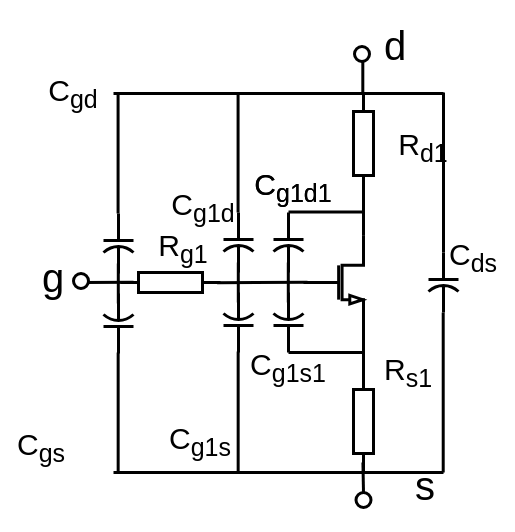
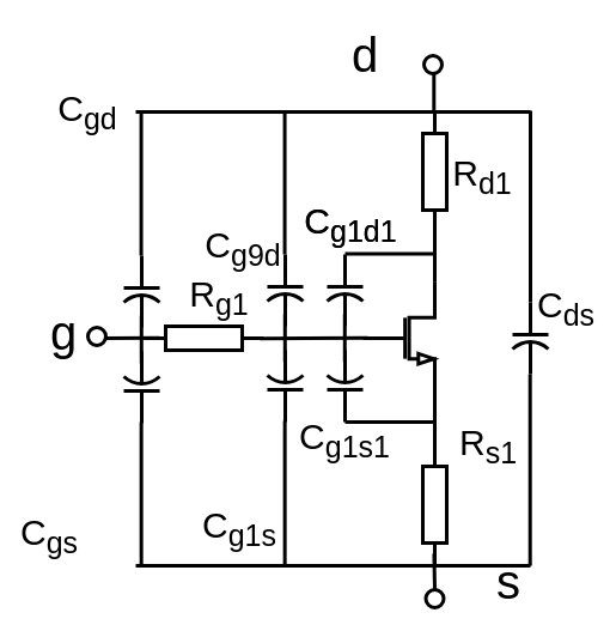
  <mxCell id="0" />
  <mxCell id="1" parent="0" />
  <mxCell id="2" value="" style="pointerEvents=1;verticalLabelPosition=bottom;shadow=0;dashed=0;align=center;html=1;verticalAlign=top;shape=mxgraph.electrical.resistors.resistor_1;direction=south;strokeWidth=3;" vertex="1" parent="1"><mxGeometry x="353" y="93" width="20" height="100" as="geometry" /></mxCell>
  <mxCell id="3" value="" style="verticalLabelPosition=bottom;shadow=0;dashed=0;align=center;html=1;verticalAlign=top;shape=mxgraph.electrical.transistors.nmos;pointerEvents=1;strokeWidth=3;" vertex="1" parent="1"><mxGeometry x="303" y="232" width="60" height="100" as="geometry" /></mxCell>
  <mxCell id="4" value="" style="pointerEvents=1;verticalLabelPosition=bottom;shadow=0;dashed=0;align=center;html=1;verticalAlign=top;shape=mxgraph.electrical.resistors.resistor_1;direction=south;strokeWidth=3;" vertex="1" parent="1"><mxGeometry x="353" y="371" width="20" height="100" as="geometry" /></mxCell>
  <mxCell id="5" value="" style="pointerEvents=1;verticalLabelPosition=bottom;shadow=0;dashed=0;align=center;html=1;verticalAlign=top;shape=mxgraph.electrical.resistors.resistor_1;direction=west;strokeWidth=3;" vertex="1" parent="1"><mxGeometry x="120" y="272" width="100" height="20" as="geometry" /></mxCell>
  <mxCell id="6" value="" style="pointerEvents=1;verticalLabelPosition=bottom;shadow=0;dashed=0;align=center;html=1;verticalAlign=top;shape=mxgraph.electrical.capacitors.capacitor_2;direction=south;strokeWidth=3;" vertex="1" parent="1"><mxGeometry x="273" y="212" width="30" height="60" as="geometry" /></mxCell>
  <mxCell id="7" value="" style="pointerEvents=1;verticalLabelPosition=bottom;shadow=0;dashed=0;align=center;html=1;verticalAlign=top;shape=mxgraph.electrical.capacitors.capacitor_2;direction=south;strokeWidth=3;" vertex="1" parent="1"><mxGeometry x="223" y="212" width="30" height="60" as="geometry" /></mxCell>
  <mxCell id="8" value="" style="pointerEvents=1;verticalLabelPosition=bottom;shadow=0;dashed=0;align=center;html=1;verticalAlign=top;shape=mxgraph.electrical.capacitors.capacitor_2;direction=north;strokeWidth=3;" vertex="1" parent="1"><mxGeometry x="273" y="292" width="30" height="60" as="geometry" /></mxCell>
  <mxCell id="9" value="" style="pointerEvents=1;verticalLabelPosition=bottom;shadow=0;dashed=0;align=center;html=1;verticalAlign=top;shape=mxgraph.electrical.capacitors.capacitor_2;direction=north;strokeWidth=3;" vertex="1" parent="1"><mxGeometry x="223" y="292" width="30" height="60" as="geometry" /></mxCell>
  <mxCell id="10" value="" style="endArrow=none;html=1;rounded=0;exitX=0.074;exitY=0.991;exitDx=0;exitDy=0;exitPerimeter=0;strokeWidth=3;" edge="1" parent="1"><mxGeometry width="50" height="50" relative="1" as="geometry"><mxPoint x="216.6" y="282.18" as="sourcePoint" /><mxPoint x="307" y="281.77" as="targetPoint" /></mxGeometry></mxCell>
  <mxCell id="11" value="" style="endArrow=none;html=1;rounded=0;exitX=0;exitY=0.5;exitDx=0;exitDy=0;exitPerimeter=0;strokeWidth=3;" edge="1" parent="1" source="8"><mxGeometry width="50" height="50" relative="1" as="geometry"><mxPoint x="313" y="402" as="sourcePoint" /><mxPoint x="363" y="352" as="targetPoint" /></mxGeometry></mxCell>
  <mxCell id="12" value="" style="endArrow=none;html=1;rounded=0;strokeWidth=3;" edge="1" parent="1"><mxGeometry width="50" height="50" relative="1" as="geometry"><mxPoint x="113" y="472" as="sourcePoint" /><mxPoint x="443" y="472" as="targetPoint" /></mxGeometry></mxCell>
  <mxCell id="13" value="" style="endArrow=none;html=1;rounded=0;strokeWidth=3;" edge="1" parent="1"><mxGeometry width="50" height="50" relative="1" as="geometry"><mxPoint x="363" y="323" as="sourcePoint" /><mxPoint x="363" y="373" as="targetPoint" /></mxGeometry></mxCell>
  <mxCell id="14" value="" style="endArrow=none;html=1;rounded=0;strokeWidth=3;" edge="1" parent="1"><mxGeometry width="50" height="50" relative="1" as="geometry"><mxPoint x="363" y="185" as="sourcePoint" /><mxPoint x="363" y="235" as="targetPoint" /></mxGeometry></mxCell>
  <mxCell id="15" value="" style="endArrow=none;html=1;rounded=0;exitX=0;exitY=0.5;exitDx=0;exitDy=0;exitPerimeter=0;strokeWidth=3;" edge="1" parent="1"><mxGeometry width="50" height="50" relative="1" as="geometry"><mxPoint x="288" y="211.43" as="sourcePoint" /><mxPoint x="363" y="211.43" as="targetPoint" /></mxGeometry></mxCell>
  <mxCell id="16" value="" style="endArrow=none;html=1;rounded=0;strokeWidth=3;" edge="1" parent="1"><mxGeometry width="50" height="50" relative="1" as="geometry"><mxPoint x="237.66" y="351" as="sourcePoint" /><mxPoint x="237.66" y="471" as="targetPoint" /></mxGeometry></mxCell>
  <mxCell id="17" value="" style="endArrow=none;html=1;rounded=0;strokeWidth=3;" edge="1" parent="1"><mxGeometry width="50" height="50" relative="1" as="geometry"><mxPoint x="237.58" y="92" as="sourcePoint" /><mxPoint x="237.58" y="212" as="targetPoint" /></mxGeometry></mxCell>
  <mxCell id="18" value="" style="endArrow=none;html=1;rounded=0;strokeWidth=3;" edge="1" parent="1"><mxGeometry width="50" height="50" relative="1" as="geometry"><mxPoint x="113" y="93" as="sourcePoint" /><mxPoint x="443" y="93" as="targetPoint" /></mxGeometry></mxCell>
  <mxCell id="19" value="" style="endArrow=none;html=1;rounded=0;strokeWidth=3;" edge="1" parent="1"><mxGeometry width="50" height="50" relative="1" as="geometry"><mxPoint x="237.8" y="302" as="sourcePoint" /><mxPoint x="237.8" y="262" as="targetPoint" /></mxGeometry></mxCell>
  <mxCell id="20" value="" style="endArrow=none;html=1;rounded=0;strokeWidth=3;" edge="1" parent="1"><mxGeometry width="50" height="50" relative="1" as="geometry"><mxPoint x="287.8" y="302" as="sourcePoint" /><mxPoint x="287.8" y="262" as="targetPoint" /></mxGeometry></mxCell>
  <mxCell id="21" value="" style="pointerEvents=1;verticalLabelPosition=bottom;shadow=0;dashed=0;align=center;html=1;verticalAlign=top;shape=mxgraph.electrical.capacitors.capacitor_2;direction=south;strokeWidth=3;" vertex="1" parent="1"><mxGeometry x="103" y="213" width="30" height="60" as="geometry" /></mxCell>
  <mxCell id="22" value="" style="pointerEvents=1;verticalLabelPosition=bottom;shadow=0;dashed=0;align=center;html=1;verticalAlign=top;shape=mxgraph.electrical.capacitors.capacitor_2;direction=north;strokeWidth=3;" vertex="1" parent="1"><mxGeometry x="103" y="293" width="30" height="60" as="geometry" /></mxCell>
  <mxCell id="23" value="" style="endArrow=none;html=1;rounded=0;strokeWidth=3;" edge="1" parent="1"><mxGeometry width="50" height="50" relative="1" as="geometry"><mxPoint x="117.66" y="352" as="sourcePoint" /><mxPoint x="117.66" y="472" as="targetPoint" /></mxGeometry></mxCell>
  <mxCell id="24" value="" style="endArrow=none;html=1;rounded=0;strokeWidth=3;" edge="1" parent="1"><mxGeometry width="50" height="50" relative="1" as="geometry"><mxPoint x="117.58" y="93" as="sourcePoint" /><mxPoint x="117.58" y="213" as="targetPoint" /></mxGeometry></mxCell>
  <mxCell id="25" value="" style="endArrow=none;html=1;rounded=0;strokeWidth=3;" edge="1" parent="1"><mxGeometry width="50" height="50" relative="1" as="geometry"><mxPoint x="117.8" y="303" as="sourcePoint" /><mxPoint x="117.8" y="263" as="targetPoint" /></mxGeometry></mxCell>
  <mxCell id="26" value="" style="endArrow=none;html=1;rounded=0;strokeWidth=3;" edge="1" parent="1"><mxGeometry width="50" height="50" relative="1" as="geometry"><mxPoint x="83" y="282" as="sourcePoint" /><mxPoint x="133" y="281.71" as="targetPoint" /></mxGeometry></mxCell>
  <mxCell id="27" value="" style="endArrow=none;html=1;rounded=0;strokeWidth=3;" edge="1" parent="1"><mxGeometry width="50" height="50" relative="1" as="geometry"><mxPoint x="443" y="92" as="sourcePoint" /><mxPoint x="443" y="252" as="targetPoint" /></mxGeometry></mxCell>
  <mxCell id="28" value="" style="pointerEvents=1;verticalLabelPosition=bottom;shadow=0;dashed=0;align=center;html=1;verticalAlign=top;shape=mxgraph.electrical.capacitors.capacitor_2;direction=south;strokeWidth=3;" vertex="1" parent="1"><mxGeometry x="428" y="252" width="30" height="60" as="geometry" /></mxCell>
  <mxCell id="29" value="" style="endArrow=none;html=1;rounded=0;strokeWidth=3;" edge="1" parent="1"><mxGeometry width="50" height="50" relative="1" as="geometry"><mxPoint x="442.71" y="312" as="sourcePoint" /><mxPoint x="442.71" y="472" as="targetPoint" /></mxGeometry></mxCell>
  <mxCell id="30" value="" style="verticalLabelPosition=bottom;shadow=0;dashed=0;align=center;html=1;verticalAlign=top;strokeWidth=3;shape=ellipse;perimeter=ellipsePerimeter;" vertex="1" parent="1"><mxGeometry x="73" y="273" width="15" height="15" as="geometry" /></mxCell>
  <mxCell id="31" value="" style="endArrow=none;html=1;rounded=0;strokeWidth=3;" edge="1" parent="1"><mxGeometry width="50" height="50" relative="1" as="geometry"><mxPoint x="362.31" y="93" as="sourcePoint" /><mxPoint x="362.31" y="53" as="targetPoint" /></mxGeometry></mxCell>
  <mxCell id="32" value="" style="verticalLabelPosition=bottom;shadow=0;dashed=0;align=center;html=1;verticalAlign=top;strokeWidth=3;shape=ellipse;perimeter=ellipsePerimeter;" vertex="1" parent="1"><mxGeometry x="354" y="46" width="15" height="15" as="geometry" /></mxCell>
  <mxCell id="33" value="" style="endArrow=none;html=1;rounded=0;startArrow=none;strokeWidth=3;" edge="1" parent="1" source="34"><mxGeometry width="50" height="50" relative="1" as="geometry"><mxPoint x="362.43" y="502" as="sourcePoint" /><mxPoint x="362.43" y="462" as="targetPoint" /></mxGeometry></mxCell>
  <mxCell id="34" value="" style="verticalLabelPosition=bottom;shadow=0;dashed=0;align=center;html=1;verticalAlign=top;strokeWidth=3;shape=ellipse;perimeter=ellipsePerimeter;" vertex="1" parent="1"><mxGeometry x="355.5" y="492" width="15" height="15" as="geometry" /></mxCell>
  <mxCell id="35" value="&lt;font style=&quot;font-size: 40px;&quot;&gt;g&lt;/font&gt;" style="text;html=1;strokeColor=none;fillColor=none;align=center;verticalAlign=middle;whiteSpace=wrap;rounded=0;" vertex="1" parent="1"><mxGeometry x="33" y="252" width="40" height="50" as="geometry" /></mxCell>
- <mxCell id="36" value="&lt;font style=&quot;font-size: 40px;&quot;&gt;d&lt;/font&gt;" style="text;html=1;strokeColor=none;fillColor=none;align=center;verticalAlign=middle;whiteSpace=wrap;rounded=0;" vertex="1" parent="1"><mxGeometry x="374.5" y="20" width="40" height="50" as="geometry" /></mxCell>
+ <mxCell id="36" value="&lt;font style=&quot;font-size: 40px;&quot;&gt;d&lt;/font&gt;" style="text;html=1;strokeColor=none;fillColor=none;align=center;verticalAlign=middle;whiteSpace=wrap;rounded=0;" vertex="1" parent="1"><mxGeometry x="284.5" y="20" width="40" height="50" as="geometry" /></mxCell>
  <mxCell id="37" value="&lt;font style=&quot;font-size: 40px;&quot;&gt;s&lt;/font&gt;" style="text;html=1;strokeColor=none;fillColor=none;align=center;verticalAlign=middle;whiteSpace=wrap;rounded=0;" vertex="1" parent="1"><mxGeometry x="404.5" y="459.5" width="40" height="50" as="geometry" /></mxCell>
- <mxCell id="38" value="&lt;font style=&quot;font-size: 30px;&quot;&gt;R&lt;sub&gt;d1&lt;/sub&gt;&lt;/font&gt;" style="text;html=1;strokeColor=none;fillColor=none;align=center;verticalAlign=middle;whiteSpace=wrap;rounded=0;" vertex="1" parent="1"><mxGeometry x="403" y="122" width="40" height="50" as="geometry" /></mxCell>
+ <mxCell id="38" value="&lt;font style=&quot;font-size: 30px;&quot;&gt;R&lt;sub&gt;d1&lt;/sub&gt;&lt;/font&gt;" style="text;html=1;strokeColor=none;fillColor=none;align=center;verticalAlign=middle;whiteSpace=wrap;rounded=0;" vertex="1" parent="1"><mxGeometry x="383" y="122" width="40" height="50" as="geometry" /></mxCell>
  <mxCell id="39" value="&lt;font style=&quot;font-size: 30px;&quot;&gt;R&lt;sub&gt;s1&lt;/sub&gt;&lt;/font&gt;" style="text;html=1;strokeColor=none;fillColor=none;align=center;verticalAlign=middle;whiteSpace=wrap;rounded=0;" vertex="1" parent="1"><mxGeometry x="388" y="347" width="40" height="50" as="geometry" /></mxCell>
  <mxCell id="40" value="&lt;font style=&quot;font-size: 30px;&quot;&gt;R&lt;sub&gt;g1&lt;/sub&gt;&lt;/font&gt;" style="text;html=1;strokeColor=none;fillColor=none;align=center;verticalAlign=middle;whiteSpace=wrap;rounded=0;" vertex="1" parent="1"><mxGeometry x="163" y="223" width="40" height="50" as="geometry" /></mxCell>
  <mxCell id="41" value="&lt;font style=&quot;font-size: 30px;&quot;&gt;C&lt;sub&gt;gd&lt;/sub&gt;&lt;/font&gt;" style="text;html=1;strokeColor=none;fillColor=none;align=center;verticalAlign=middle;whiteSpace=wrap;rounded=0;" vertex="1" parent="1"><mxGeometry x="53" y="68" width="40" height="50" as="geometry" /></mxCell>
  <mxCell id="42" value="&lt;font style=&quot;font-size: 30px;&quot;&gt;C&lt;sub&gt;gs&lt;/sub&gt;&lt;/font&gt;" style="text;html=1;strokeColor=none;fillColor=none;align=center;verticalAlign=middle;whiteSpace=wrap;rounded=0;" vertex="1" parent="1"><mxGeometry x="20.5" y="422" width="40" height="50" as="geometry" /></mxCell>
- <mxCell id="43" value="&lt;font style=&quot;font-size: 30px;&quot;&gt;C&lt;sub&gt;g1d&lt;/sub&gt;&lt;/font&gt;" style="text;html=1;strokeColor=none;fillColor=none;align=center;verticalAlign=middle;whiteSpace=wrap;rounded=0;" vertex="1" parent="1"><mxGeometry x="183" y="182" width="40" height="50" as="geometry" /></mxCell>
+ <mxCell id="43" value="&lt;font style=&quot;font-size: 30px;&quot;&gt;C&lt;sub&gt;g9d&lt;/sub&gt;&lt;/font&gt;" style="text;html=1;strokeColor=none;fillColor=none;align=center;verticalAlign=middle;whiteSpace=wrap;rounded=0;" vertex="1" parent="1"><mxGeometry x="183" y="182" width="40" height="50" as="geometry" /></mxCell>
  <mxCell id="44" value="&lt;font style=&quot;font-size: 30px;&quot;&gt;C&lt;sub&gt;g1s&lt;/sub&gt;&lt;/font&gt;" style="text;html=1;strokeColor=none;fillColor=none;align=center;verticalAlign=middle;whiteSpace=wrap;rounded=0;" vertex="1" parent="1"><mxGeometry x="180" y="416" width="40" height="50" as="geometry" /></mxCell>
  <mxCell id="45" value="&lt;font style=&quot;font-size: 30px;&quot;&gt;C&lt;sub&gt;g1d1&lt;/sub&gt;&lt;/font&gt;" style="text;html=1;strokeColor=none;fillColor=none;align=center;verticalAlign=middle;whiteSpace=wrap;rounded=0;" vertex="1" parent="1"><mxGeometry x="273" y="162" width="40" height="50" as="geometry" /></mxCell>
  <mxCell id="46" value="&lt;font style=&quot;font-size: 30px;&quot;&gt;C&lt;sub&gt;g1d1&lt;/sub&gt;&lt;/font&gt;" style="text;html=1;strokeColor=none;fillColor=none;align=center;verticalAlign=middle;whiteSpace=wrap;rounded=0;" vertex="1" parent="1"><mxGeometry x="273" y="162" width="40" height="50" as="geometry" /></mxCell>
  <mxCell id="47" value="&lt;font style=&quot;font-size: 30px;&quot;&gt;C&lt;sub&gt;g1s1&lt;/sub&gt;&lt;/font&gt;" style="text;html=1;strokeColor=none;fillColor=none;align=center;verticalAlign=middle;whiteSpace=wrap;rounded=0;" vertex="1" parent="1"><mxGeometry x="268" y="342" width="40" height="50" as="geometry" /></mxCell>
  <mxCell id="48" value="&lt;font style=&quot;font-size: 30px;&quot;&gt;C&lt;sub&gt;ds&lt;/sub&gt;&lt;/font&gt;" style="text;html=1;strokeColor=none;fillColor=none;align=center;verticalAlign=middle;whiteSpace=wrap;rounded=0;" vertex="1" parent="1"><mxGeometry x="453" y="232" width="40" height="50" as="geometry" /></mxCell>
